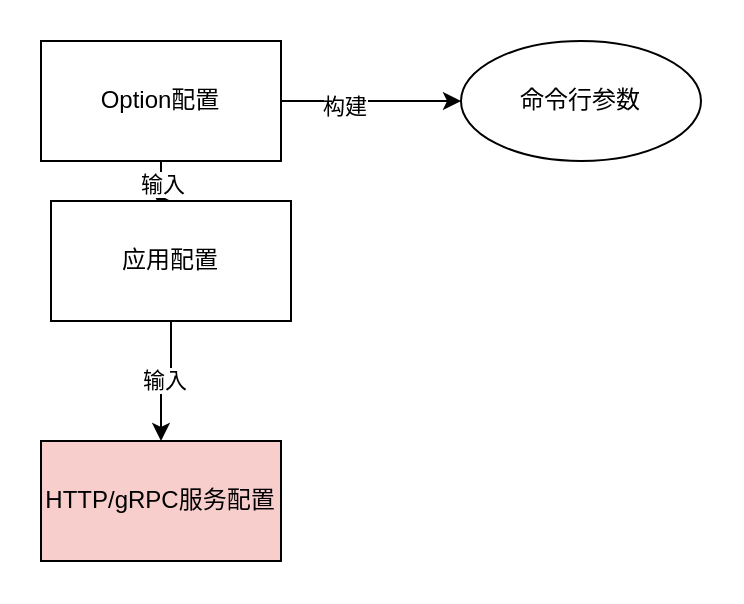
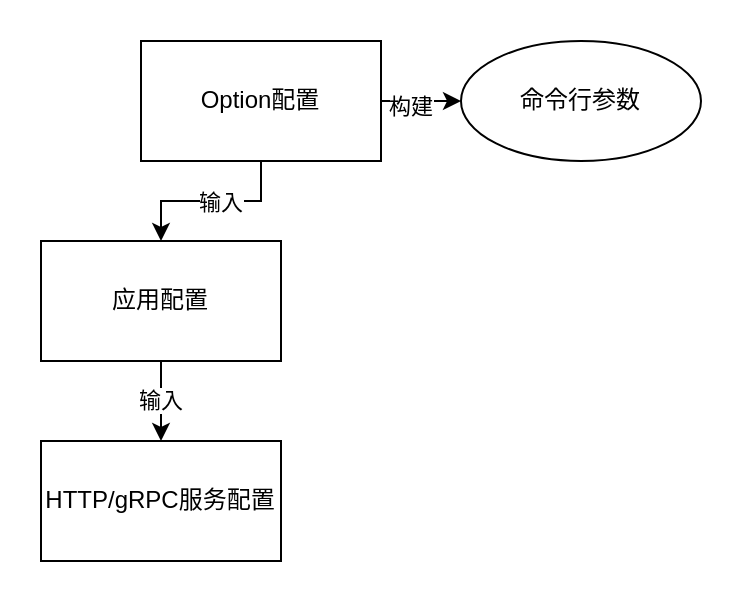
  <mxCell id="0" />
  <mxCell id="1" parent="0" />
  <mxCell id="2" value="" style="edgeStyle=orthogonalEdgeStyle;rounded=0;orthogonalLoop=1;jettySize=auto;html=1;" edge="1" parent="1" source="6" target="8"><mxGeometry relative="1" as="geometry" /></mxCell>
  <mxCell id="3" value="输入" style="edgeLabel;html=1;align=center;verticalAlign=middle;resizable=0;points=[];" vertex="1" connectable="0" parent="2"><mxGeometry x="-0.1" relative="1" as="geometry"><mxPoint as="offset" /></mxGeometry></mxCell>
  <mxCell id="4" value="" style="edgeStyle=orthogonalEdgeStyle;rounded=0;orthogonalLoop=1;jettySize=auto;html=1;" edge="1" parent="1" source="6" target="10"><mxGeometry relative="1" as="geometry" /></mxCell>
  <mxCell id="5" value="构建" style="edgeLabel;html=1;align=center;verticalAlign=middle;resizable=0;points=[];" vertex="1" connectable="0" parent="4"><mxGeometry x="-0.311" y="-2" relative="1" as="geometry"><mxPoint as="offset" /></mxGeometry></mxCell>
- <mxCell id="6" value="Option配置" style="rounded=0;whiteSpace=wrap;html=1;" vertex="1" parent="1"><mxGeometry x="20" y="20" width="120" height="60" as="geometry" /></mxCell>
+ <mxCell id="6" value="Option配置" style="rounded=0;whiteSpace=wrap;html=1;" vertex="1" parent="1"><mxGeometry x="70" y="20" width="120" height="60" as="geometry" /></mxCell>
  <mxCell id="7" value="输入" style="edgeStyle=orthogonalEdgeStyle;rounded=0;orthogonalLoop=1;jettySize=auto;html=1;" edge="1" parent="1" source="8" target="9"><mxGeometry relative="1" as="geometry" /></mxCell>
- <mxCell id="8" value="应用配置" style="rounded=0;whiteSpace=wrap;html=1;" vertex="1" parent="1"><mxGeometry x="25" y="100" width="120" height="60" as="geometry" /></mxCell>
- <mxCell id="9" value="HTTP/gRPC服务配置" style="rounded=0;whiteSpace=wrap;html=1;fillColor=#f8cecc;" vertex="1" parent="1"><mxGeometry x="20" y="220" width="120" height="60" as="geometry" /></mxCell>
+ <mxCell id="8" value="应用配置" style="rounded=0;whiteSpace=wrap;html=1;" vertex="1" parent="1"><mxGeometry x="20" y="120" width="120" height="60" as="geometry" /></mxCell>
+ <mxCell id="9" value="HTTP/gRPC服务配置" style="rounded=0;whiteSpace=wrap;html=1;" vertex="1" parent="1"><mxGeometry x="20" y="220" width="120" height="60" as="geometry" /></mxCell>
  <mxCell id="10" value="命令行参数" style="ellipse;whiteSpace=wrap;html=1;" vertex="1" parent="1"><mxGeometry x="230" y="20" width="120" height="60" as="geometry" /></mxCell>
